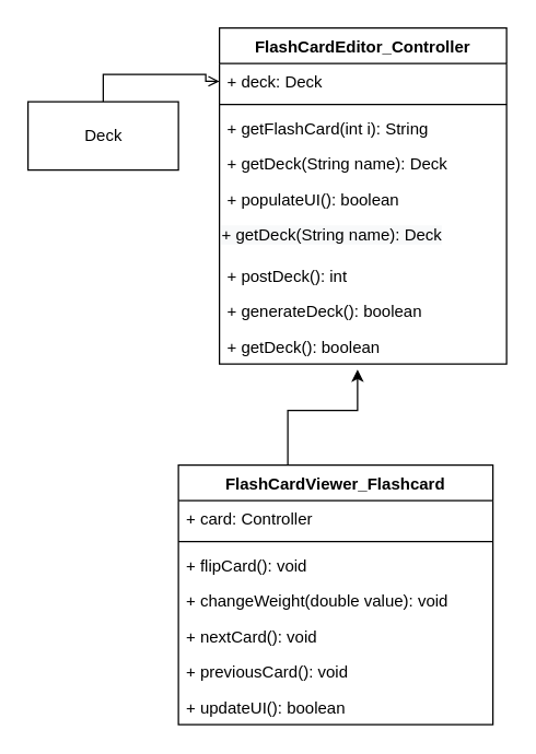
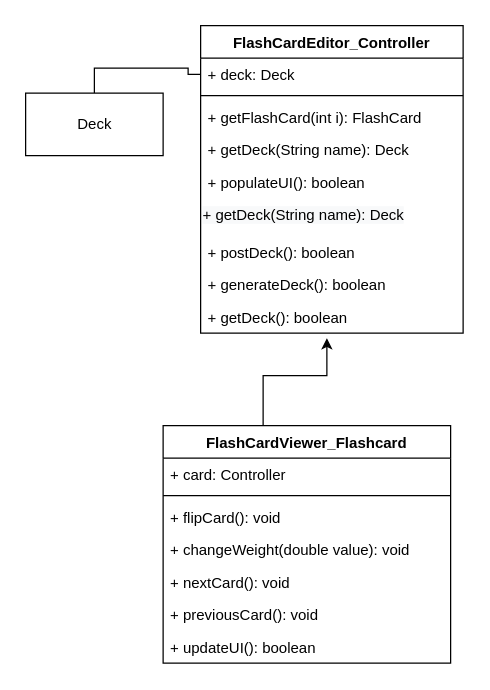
  <mxCell id="0" />
  <mxCell id="1" parent="0" />
  <mxCell id="2" value="FlashCardEditor_Controller" style="swimlane;fontStyle=1;align=center;verticalAlign=top;childLayout=stackLayout;horizontal=1;startSize=26;horizontalStack=0;resizeParent=1;resizeParentMax=0;resizeLast=0;collapsible=1;marginBottom=0;" parent="1" vertex="1"><mxGeometry x="160" y="20" width="210" height="246" as="geometry" /></mxCell>
  <mxCell id="3" value="+ deck: Deck" style="text;strokeColor=none;fillColor=none;align=left;verticalAlign=top;spacingLeft=4;spacingRight=4;overflow=hidden;rotatable=0;points=[[0,0.5],[1,0.5]];portConstraint=eastwest;" parent="2" vertex="1"><mxGeometry y="26" width="210" height="26" as="geometry" /></mxCell>
  <mxCell id="4" value="" style="line;strokeWidth=1;fillColor=none;align=left;verticalAlign=middle;spacingTop=-1;spacingLeft=3;spacingRight=3;rotatable=0;labelPosition=right;points=[];portConstraint=eastwest;" parent="2" vertex="1"><mxGeometry y="52" width="210" height="8" as="geometry" /></mxCell>
- <mxCell id="5" value="+ getFlashCard(int i): String" style="text;strokeColor=none;fillColor=none;align=left;verticalAlign=top;spacingLeft=4;spacingRight=4;overflow=hidden;rotatable=0;points=[[0,0.5],[1,0.5]];portConstraint=eastwest;" parent="2" vertex="1"><mxGeometry y="60" width="210" height="26" as="geometry" /></mxCell>
+ <mxCell id="5" value="+ getFlashCard(int i): FlashCard" style="text;strokeColor=none;fillColor=none;align=left;verticalAlign=top;spacingLeft=4;spacingRight=4;overflow=hidden;rotatable=0;points=[[0,0.5],[1,0.5]];portConstraint=eastwest;" parent="2" vertex="1"><mxGeometry y="60" width="210" height="26" as="geometry" /></mxCell>
  <mxCell id="6" value="+ getDeck(String name): Deck" style="text;strokeColor=none;fillColor=none;align=left;verticalAlign=top;spacingLeft=4;spacingRight=4;overflow=hidden;rotatable=0;points=[[0,0.5],[1,0.5]];portConstraint=eastwest;" parent="2" vertex="1"><mxGeometry y="86" width="210" height="26" as="geometry" /></mxCell>
  <mxCell id="7" value="+ populateUI(): boolean" style="text;strokeColor=none;fillColor=none;align=left;verticalAlign=top;spacingLeft=4;spacingRight=4;overflow=hidden;rotatable=0;points=[[0,0.5],[1,0.5]];portConstraint=eastwest;" parent="2" vertex="1"><mxGeometry y="112" width="210" height="26" as="geometry" /></mxCell>
  <mxCell id="8" value="&lt;span style=&quot;color: rgb(0, 0, 0); font-family: helvetica; font-size: 12px; font-style: normal; font-weight: 400; letter-spacing: normal; text-align: left; text-indent: 0px; text-transform: none; word-spacing: 0px; background-color: rgb(248, 249, 250); display: inline; float: none;&quot;&gt;+ getDeck(String name): Deck&lt;/span&gt;" style="text;whiteSpace=wrap;html=1;" parent="2" vertex="1"><mxGeometry y="138" width="210" height="30" as="geometry" /></mxCell>
- <mxCell id="9" value="+ postDeck(): int" style="text;strokeColor=none;fillColor=none;align=left;verticalAlign=top;spacingLeft=4;spacingRight=4;overflow=hidden;rotatable=0;points=[[0,0.5],[1,0.5]];portConstraint=eastwest;" parent="2" vertex="1"><mxGeometry y="168" width="210" height="26" as="geometry" /></mxCell>
+ <mxCell id="9" value="+ postDeck(): boolean" style="text;strokeColor=none;fillColor=none;align=left;verticalAlign=top;spacingLeft=4;spacingRight=4;overflow=hidden;rotatable=0;points=[[0,0.5],[1,0.5]];portConstraint=eastwest;" parent="2" vertex="1"><mxGeometry y="168" width="210" height="26" as="geometry" /></mxCell>
  <mxCell id="10" value="+ generateDeck(): boolean" style="text;strokeColor=none;fillColor=none;align=left;verticalAlign=top;spacingLeft=4;spacingRight=4;overflow=hidden;rotatable=0;points=[[0,0.5],[1,0.5]];portConstraint=eastwest;" parent="2" vertex="1"><mxGeometry y="194" width="210" height="26" as="geometry" /></mxCell>
  <mxCell id="11" value="+ getDeck(): boolean" style="text;strokeColor=none;fillColor=none;align=left;verticalAlign=top;spacingLeft=4;spacingRight=4;overflow=hidden;rotatable=0;points=[[0,0.5],[1,0.5]];portConstraint=eastwest;" vertex="1" parent="2"><mxGeometry y="220" width="210" height="26" as="geometry" /></mxCell>
- <mxCell id="12" style="edgeStyle=orthogonalEdgeStyle;rounded=0;orthogonalLoop=1;jettySize=auto;html=1;entryX=0;entryY=0.5;entryDx=0;entryDy=0;endArrow=open;endFill=0;" parent="1" source="13" target="3" edge="1"><mxGeometry relative="1" as="geometry" /></mxCell>
+ <mxCell id="12" style="edgeStyle=orthogonalEdgeStyle;rounded=0;orthogonalLoop=1;jettySize=auto;html=1;entryX=0;entryY=0.5;entryDx=0;entryDy=0;endArrow=none;endFill=0;" parent="1" source="13" target="3" edge="1"><mxGeometry relative="1" as="geometry" /></mxCell>
  <mxCell id="13" value="Deck" style="html=1;" parent="1" vertex="1"><mxGeometry x="20" y="74" width="110" height="50" as="geometry" /></mxCell>
  <mxCell id="14" style="edgeStyle=orthogonalEdgeStyle;rounded=0;orthogonalLoop=1;jettySize=auto;html=1;endArrow=classic;endFill=1;" parent="1" source="15" edge="1"><mxGeometry relative="1" as="geometry"><mxPoint x="261" y="270" as="targetPoint" /><Array as="points"><mxPoint x="210" y="300" /><mxPoint x="261" y="300" /></Array></mxGeometry></mxCell>
  <mxCell id="15" value="FlashCardViewer_Flashcard" style="swimlane;fontStyle=1;align=center;verticalAlign=top;childLayout=stackLayout;horizontal=1;startSize=26;horizontalStack=0;resizeParent=1;resizeParentMax=0;resizeLast=0;collapsible=1;marginBottom=0;" parent="1" vertex="1"><mxGeometry x="130" y="340" width="230" height="190" as="geometry" /></mxCell>
  <mxCell id="16" value="+ card: Controller" style="text;strokeColor=none;fillColor=none;align=left;verticalAlign=top;spacingLeft=4;spacingRight=4;overflow=hidden;rotatable=0;points=[[0,0.5],[1,0.5]];portConstraint=eastwest;" parent="15" vertex="1"><mxGeometry y="26" width="230" height="26" as="geometry" /></mxCell>
  <mxCell id="17" value="" style="line;strokeWidth=1;fillColor=none;align=left;verticalAlign=middle;spacingTop=-1;spacingLeft=3;spacingRight=3;rotatable=0;labelPosition=right;points=[];portConstraint=eastwest;" parent="15" vertex="1"><mxGeometry y="52" width="230" height="8" as="geometry" /></mxCell>
  <mxCell id="18" value="+ flipCard(): void" style="text;strokeColor=none;fillColor=none;align=left;verticalAlign=top;spacingLeft=4;spacingRight=4;overflow=hidden;rotatable=0;points=[[0,0.5],[1,0.5]];portConstraint=eastwest;" parent="15" vertex="1"><mxGeometry y="60" width="230" height="26" as="geometry" /></mxCell>
  <mxCell id="19" value="+ changeWeight(double value): void" style="text;strokeColor=none;fillColor=none;align=left;verticalAlign=top;spacingLeft=4;spacingRight=4;overflow=hidden;rotatable=0;points=[[0,0.5],[1,0.5]];portConstraint=eastwest;" parent="15" vertex="1"><mxGeometry y="86" width="230" height="26" as="geometry" /></mxCell>
  <mxCell id="20" value="+ nextCard(): void" style="text;strokeColor=none;fillColor=none;align=left;verticalAlign=top;spacingLeft=4;spacingRight=4;overflow=hidden;rotatable=0;points=[[0,0.5],[1,0.5]];portConstraint=eastwest;" parent="15" vertex="1"><mxGeometry y="112" width="230" height="26" as="geometry" /></mxCell>
  <mxCell id="21" value="+ previousCard(): void" style="text;strokeColor=none;fillColor=none;align=left;verticalAlign=top;spacingLeft=4;spacingRight=4;overflow=hidden;rotatable=0;points=[[0,0.5],[1,0.5]];portConstraint=eastwest;" parent="15" vertex="1"><mxGeometry y="138" width="230" height="26" as="geometry" /></mxCell>
  <mxCell id="22" value="+ updateUI(): boolean" style="text;strokeColor=none;fillColor=none;align=left;verticalAlign=top;spacingLeft=4;spacingRight=4;overflow=hidden;rotatable=0;points=[[0,0.5],[1,0.5]];portConstraint=eastwest;" parent="15" vertex="1"><mxGeometry y="164" width="230" height="26" as="geometry" /></mxCell>
